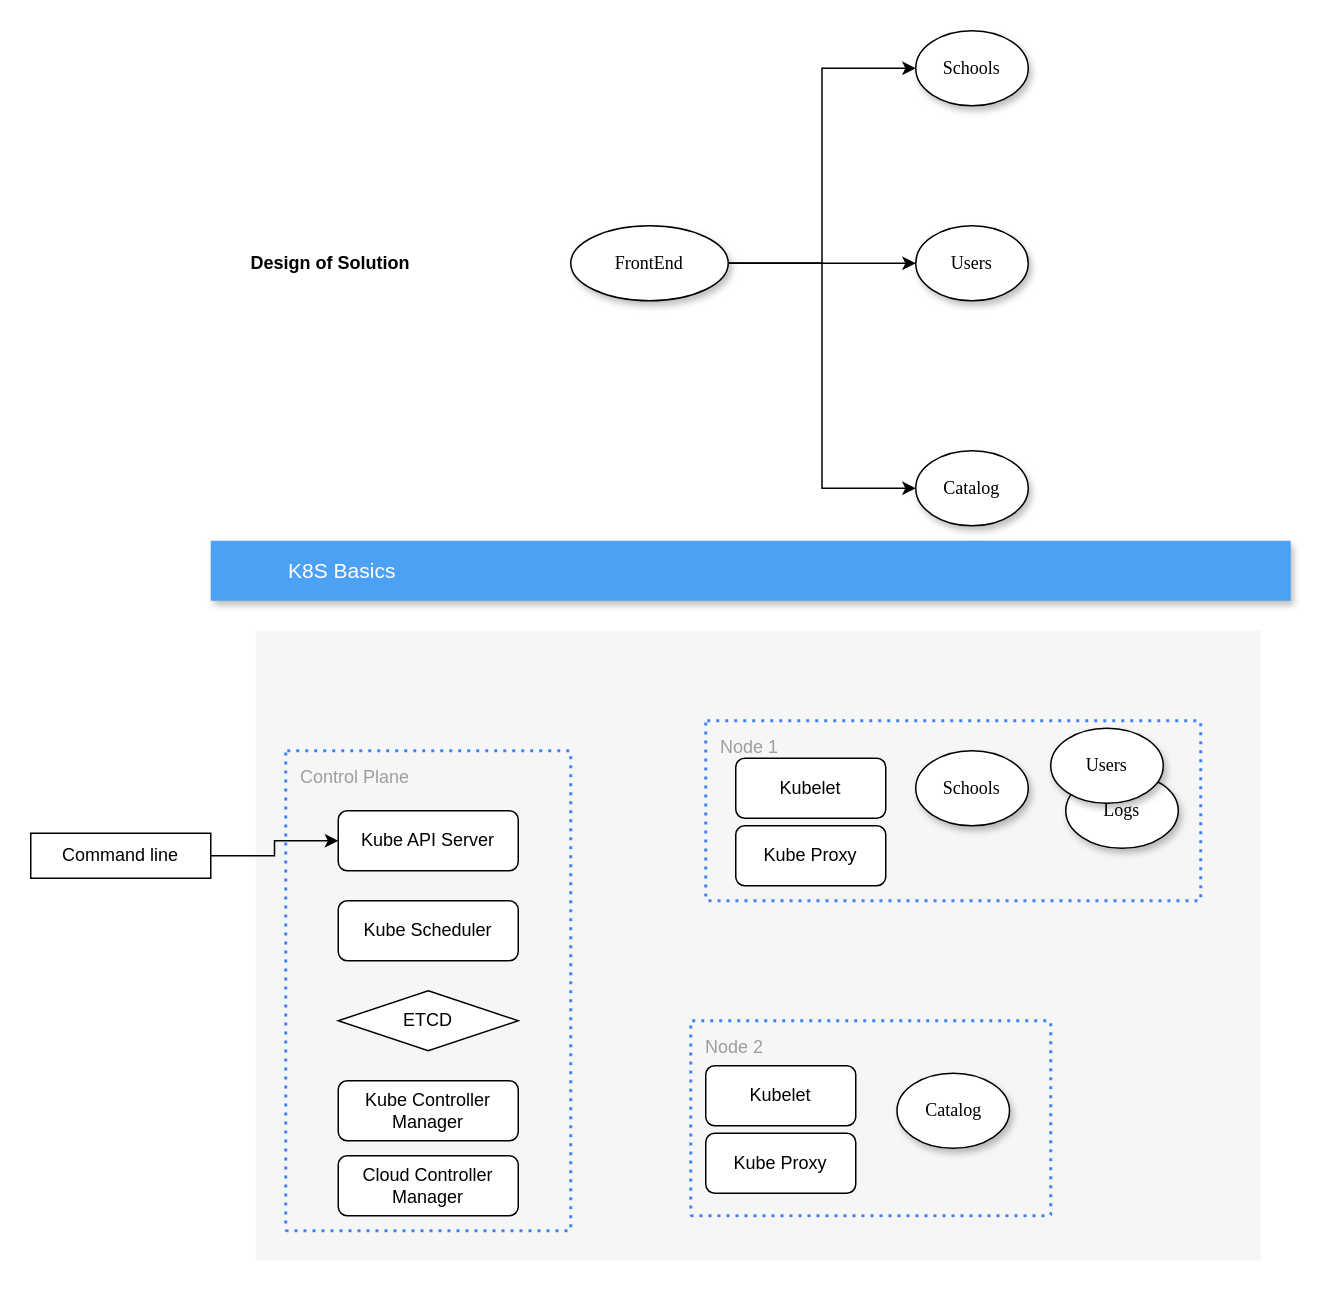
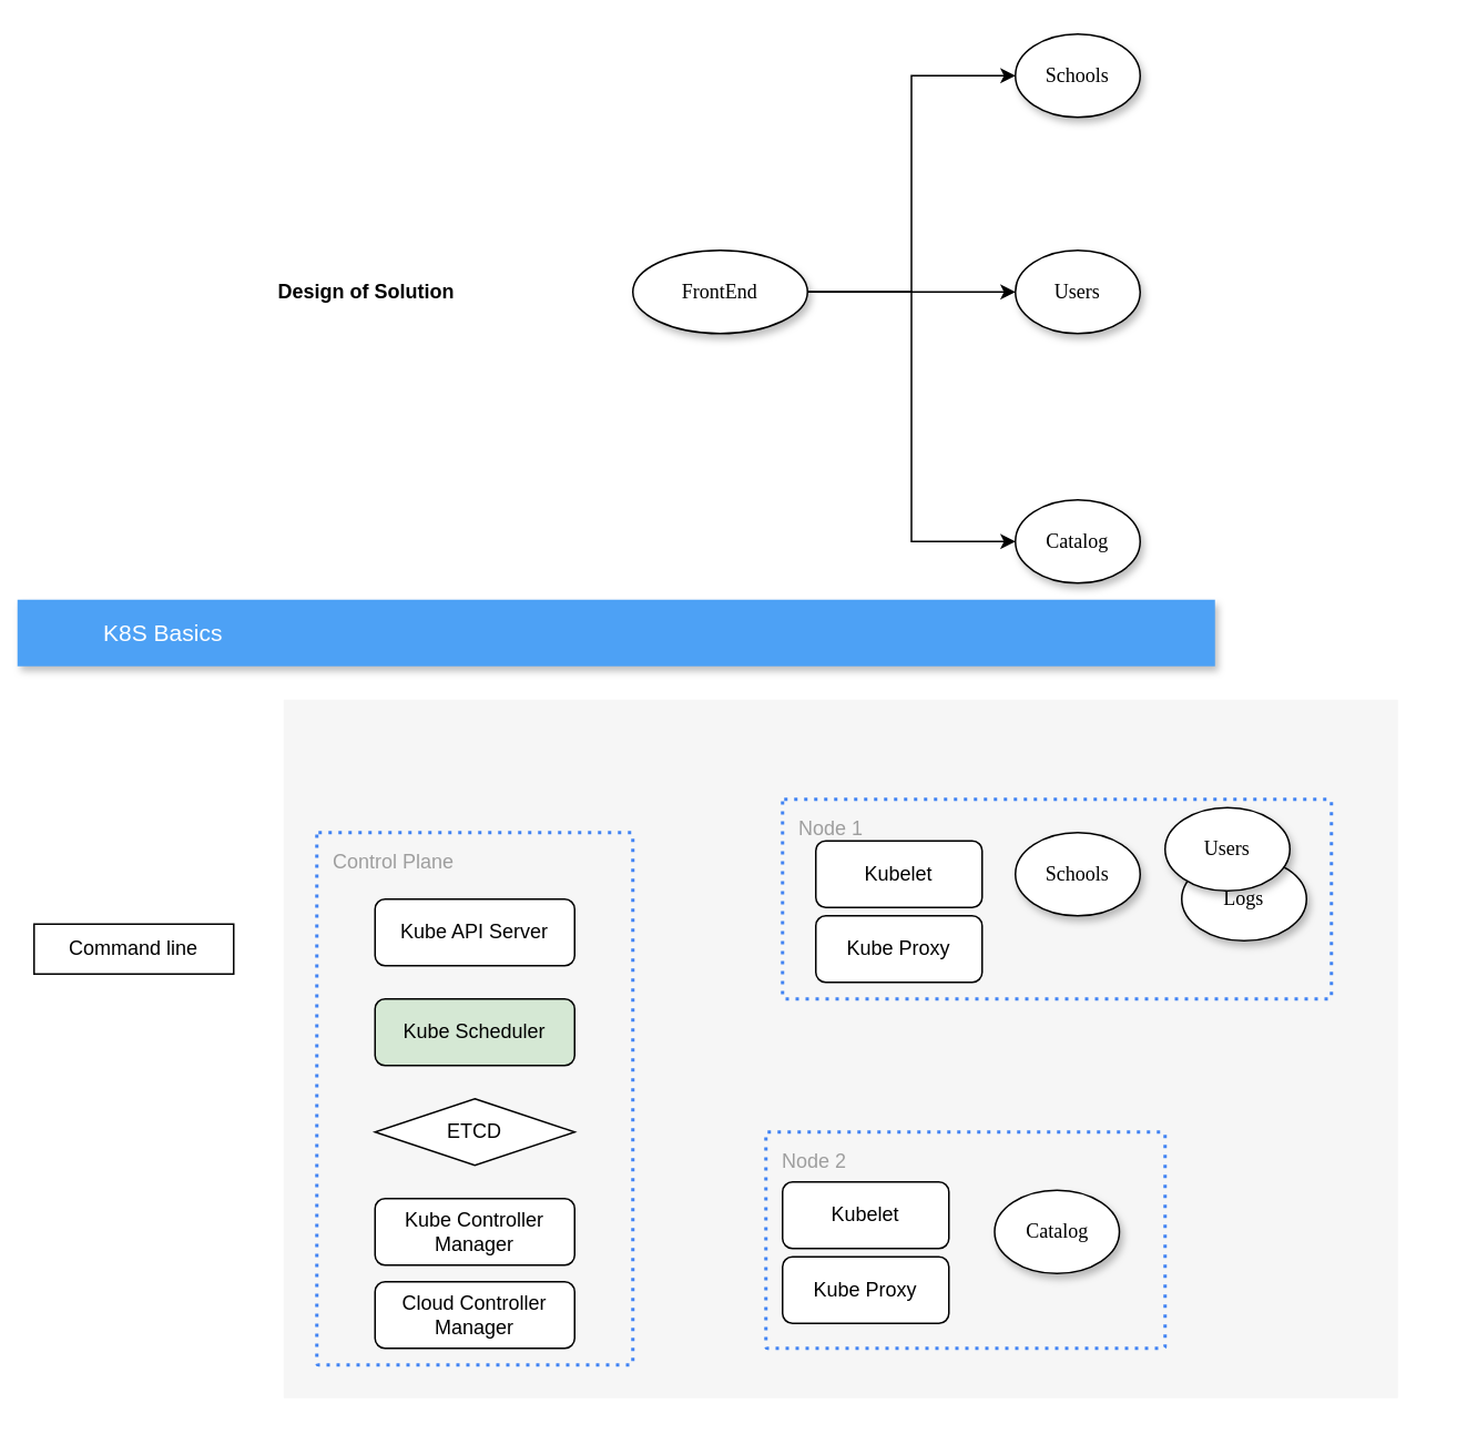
  <mxCell id="0" />
  <mxCell id="1" parent="0" />
  <mxCell id="2" value="&lt;span&gt;Schools&lt;/span&gt;" style="ellipse;whiteSpace=wrap;html=1;rounded=0;shadow=1;comic=0;labelBackgroundColor=none;strokeWidth=1;fontFamily=Verdana;fontSize=12;align=center;" parent="1" vertex="1"><mxGeometry x="610" y="20" width="75" height="50" as="geometry" /></mxCell>
  <mxCell id="3" value="&lt;span&gt;Users&lt;/span&gt;" style="ellipse;whiteSpace=wrap;html=1;rounded=0;shadow=1;comic=0;labelBackgroundColor=none;strokeWidth=1;fontFamily=Verdana;fontSize=12;align=center;" parent="1" vertex="1"><mxGeometry x="610" y="150" width="75" height="50" as="geometry" /></mxCell>
  <mxCell id="4" style="edgeStyle=orthogonalEdgeStyle;rounded=0;orthogonalLoop=1;jettySize=auto;html=1;entryX=0;entryY=0.5;entryDx=0;entryDy=0;" parent="1" source="7" target="2" edge="1"><mxGeometry relative="1" as="geometry" /></mxCell>
  <mxCell id="5" style="edgeStyle=orthogonalEdgeStyle;rounded=0;orthogonalLoop=1;jettySize=auto;html=1;" parent="1" source="7" target="3" edge="1"><mxGeometry relative="1" as="geometry" /></mxCell>
  <mxCell id="6" style="edgeStyle=orthogonalEdgeStyle;rounded=0;orthogonalLoop=1;jettySize=auto;html=1;entryX=0;entryY=0.5;entryDx=0;entryDy=0;" parent="1" source="7" target="8" edge="1"><mxGeometry relative="1" as="geometry" /></mxCell>
  <mxCell id="7" value="FrontEnd" style="ellipse;whiteSpace=wrap;html=1;rounded=0;shadow=1;comic=0;labelBackgroundColor=none;strokeWidth=1;fontFamily=Verdana;fontSize=12;align=center;" parent="1" vertex="1"><mxGeometry x="380" y="150" width="105" height="50" as="geometry" /></mxCell>
  <mxCell id="8" value="&lt;span&gt;Catalog&lt;/span&gt;" style="ellipse;whiteSpace=wrap;html=1;rounded=0;shadow=1;comic=0;labelBackgroundColor=none;strokeWidth=1;fontFamily=Verdana;fontSize=12;align=center;" parent="1" vertex="1"><mxGeometry x="610" y="300" width="75" height="50" as="geometry" /></mxCell>
  <mxCell id="9" value="" style="fillColor=#F6F6F6;strokeColor=none;shadow=0;gradientColor=none;fontSize=14;align=left;spacing=10;fontColor=#717171;9E9E9E;verticalAlign=top;spacingTop=-4;fontStyle=0;spacingLeft=40;html=1;" parent="1" vertex="1"><mxGeometry x="170" y="420" width="670" height="420" as="geometry" /></mxCell>
  <mxCell id="10" value="Node 1" style="rounded=1;absoluteArcSize=1;arcSize=2;html=1;strokeColor=#4284F3;gradientColor=none;shadow=0;dashed=1;fontSize=12;fontColor=#9E9E9E;align=left;verticalAlign=top;spacing=10;spacingTop=-4;fillColor=none;dashPattern=1 2;strokeWidth=2;" parent="1" vertex="1"><mxGeometry x="470" y="480" width="330" height="120" as="geometry" /></mxCell>
  <mxCell id="11" value="Control Plane" style="rounded=1;absoluteArcSize=1;arcSize=2;html=1;strokeColor=#4284F3;gradientColor=none;shadow=0;dashed=1;fontSize=12;fontColor=#9E9E9E;align=left;verticalAlign=top;spacing=10;spacingTop=-4;fillColor=none;dashPattern=1 2;strokeWidth=2;" parent="1" vertex="1"><mxGeometry x="190" y="500" width="190" height="320" as="geometry" /></mxCell>
- <mxCell id="12" value="K8S Basics" style="fillColor=#4DA1F5;strokeColor=none;shadow=1;gradientColor=none;fontSize=14;align=left;spacingLeft=50;fontColor=#ffffff;html=1;" parent="1" vertex="1"><mxGeometry x="140" y="360" width="720" height="40" as="geometry" /></mxCell>
+ <mxCell id="12" value="K8S Basics" style="fillColor=#4DA1F5;strokeColor=none;shadow=1;gradientColor=none;fontSize=14;align=left;spacingLeft=50;fontColor=#ffffff;html=1;" parent="1" vertex="1"><mxGeometry x="10" y="360" width="720" height="40" as="geometry" /></mxCell>
  <mxCell id="13" value="Design of Solution" style="text;html=1;strokeColor=none;fillColor=none;align=center;verticalAlign=middle;whiteSpace=wrap;rounded=0;fontStyle=1" parent="1" vertex="1"><mxGeometry x="160" y="150" width="120" height="50" as="geometry" /></mxCell>
  <mxCell id="14" value="Node 2" style="rounded=1;absoluteArcSize=1;arcSize=2;html=1;strokeColor=#4284F3;gradientColor=none;shadow=0;dashed=1;fontSize=12;fontColor=#9E9E9E;align=left;verticalAlign=top;spacing=10;spacingTop=-4;fillColor=none;dashPattern=1 2;strokeWidth=2;" parent="1" vertex="1"><mxGeometry x="460" y="680" width="240" height="130" as="geometry" /></mxCell>
- <mxCell id="15" style="edgeStyle=orthogonalEdgeStyle;rounded=0;orthogonalLoop=1;jettySize=auto;html=1;" edge="1" parent="1" source="16" target="17"><mxGeometry relative="1" as="geometry" /></mxCell>
  <mxCell id="16" value="Command line" style="rounded=0;whiteSpace=wrap;html=1;" vertex="1" parent="1"><mxGeometry x="20" y="555" width="120" height="30" as="geometry" /></mxCell>
  <mxCell id="17" value="Kube API Server" style="rounded=1;whiteSpace=wrap;html=1;" vertex="1" parent="1"><mxGeometry x="225" y="540" width="120" height="40" as="geometry" /></mxCell>
  <mxCell id="18" value="&lt;span&gt;Schools&lt;/span&gt;" style="ellipse;whiteSpace=wrap;html=1;rounded=0;shadow=1;comic=0;labelBackgroundColor=none;strokeWidth=1;fontFamily=Verdana;fontSize=12;align=center;" vertex="1" parent="1"><mxGeometry x="610" y="500" width="75" height="50" as="geometry" /></mxCell>
  <mxCell id="19" value="&lt;span&gt;Catalog&lt;/span&gt;" style="ellipse;whiteSpace=wrap;html=1;rounded=0;shadow=1;comic=0;labelBackgroundColor=none;strokeWidth=1;fontFamily=Verdana;fontSize=12;align=center;" vertex="1" parent="1"><mxGeometry x="597.5" y="715" width="75" height="50" as="geometry" /></mxCell>
- <mxCell id="20" value="Kube Scheduler" style="rounded=1;whiteSpace=wrap;html=1;" vertex="1" parent="1"><mxGeometry x="225" y="600" width="120" height="40" as="geometry" /></mxCell>
+ <mxCell id="20" value="Kube Scheduler" style="rounded=1;whiteSpace=wrap;html=1;fillColor=#d5e8d4;" vertex="1" parent="1"><mxGeometry x="225" y="600" width="120" height="40" as="geometry" /></mxCell>
  <mxCell id="21" value="ETCD" style="rhombus;whiteSpace=wrap;html=1;" vertex="1" parent="1"><mxGeometry x="225" y="660" width="120" height="40" as="geometry" /></mxCell>
  <mxCell id="22" value="Kube Controller Manager" style="rounded=1;whiteSpace=wrap;html=1;" vertex="1" parent="1"><mxGeometry x="225" y="720" width="120" height="40" as="geometry" /></mxCell>
  <mxCell id="23" value="Cloud Controller Manager" style="rounded=1;whiteSpace=wrap;html=1;" vertex="1" parent="1"><mxGeometry x="225" y="770" width="120" height="40" as="geometry" /></mxCell>
  <mxCell id="24" value="Logs" style="ellipse;whiteSpace=wrap;html=1;rounded=0;shadow=1;comic=0;labelBackgroundColor=none;strokeWidth=1;fontFamily=Verdana;fontSize=12;align=center;" vertex="1" parent="1"><mxGeometry x="710" y="515" width="75" height="50" as="geometry" /></mxCell>
  <mxCell id="25" value="&lt;span&gt;Users&lt;/span&gt;" style="ellipse;whiteSpace=wrap;html=1;rounded=0;shadow=1;comic=0;labelBackgroundColor=none;strokeWidth=1;fontFamily=Verdana;fontSize=12;align=center;" vertex="1" parent="1"><mxGeometry x="700" y="485" width="75" height="50" as="geometry" /></mxCell>
  <mxCell id="26" value="Kubelet" style="rounded=1;whiteSpace=wrap;html=1;" vertex="1" parent="1"><mxGeometry x="490" y="505" width="100" height="40" as="geometry" /></mxCell>
  <mxCell id="27" value="Kube Proxy" style="rounded=1;whiteSpace=wrap;html=1;" vertex="1" parent="1"><mxGeometry x="490" y="550" width="100" height="40" as="geometry" /></mxCell>
  <mxCell id="28" value="Kubelet" style="rounded=1;whiteSpace=wrap;html=1;" vertex="1" parent="1"><mxGeometry x="470" y="710" width="100" height="40" as="geometry" /></mxCell>
  <mxCell id="29" value="Kube Proxy" style="rounded=1;whiteSpace=wrap;html=1;" vertex="1" parent="1"><mxGeometry x="470" y="755" width="100" height="40" as="geometry" /></mxCell>
